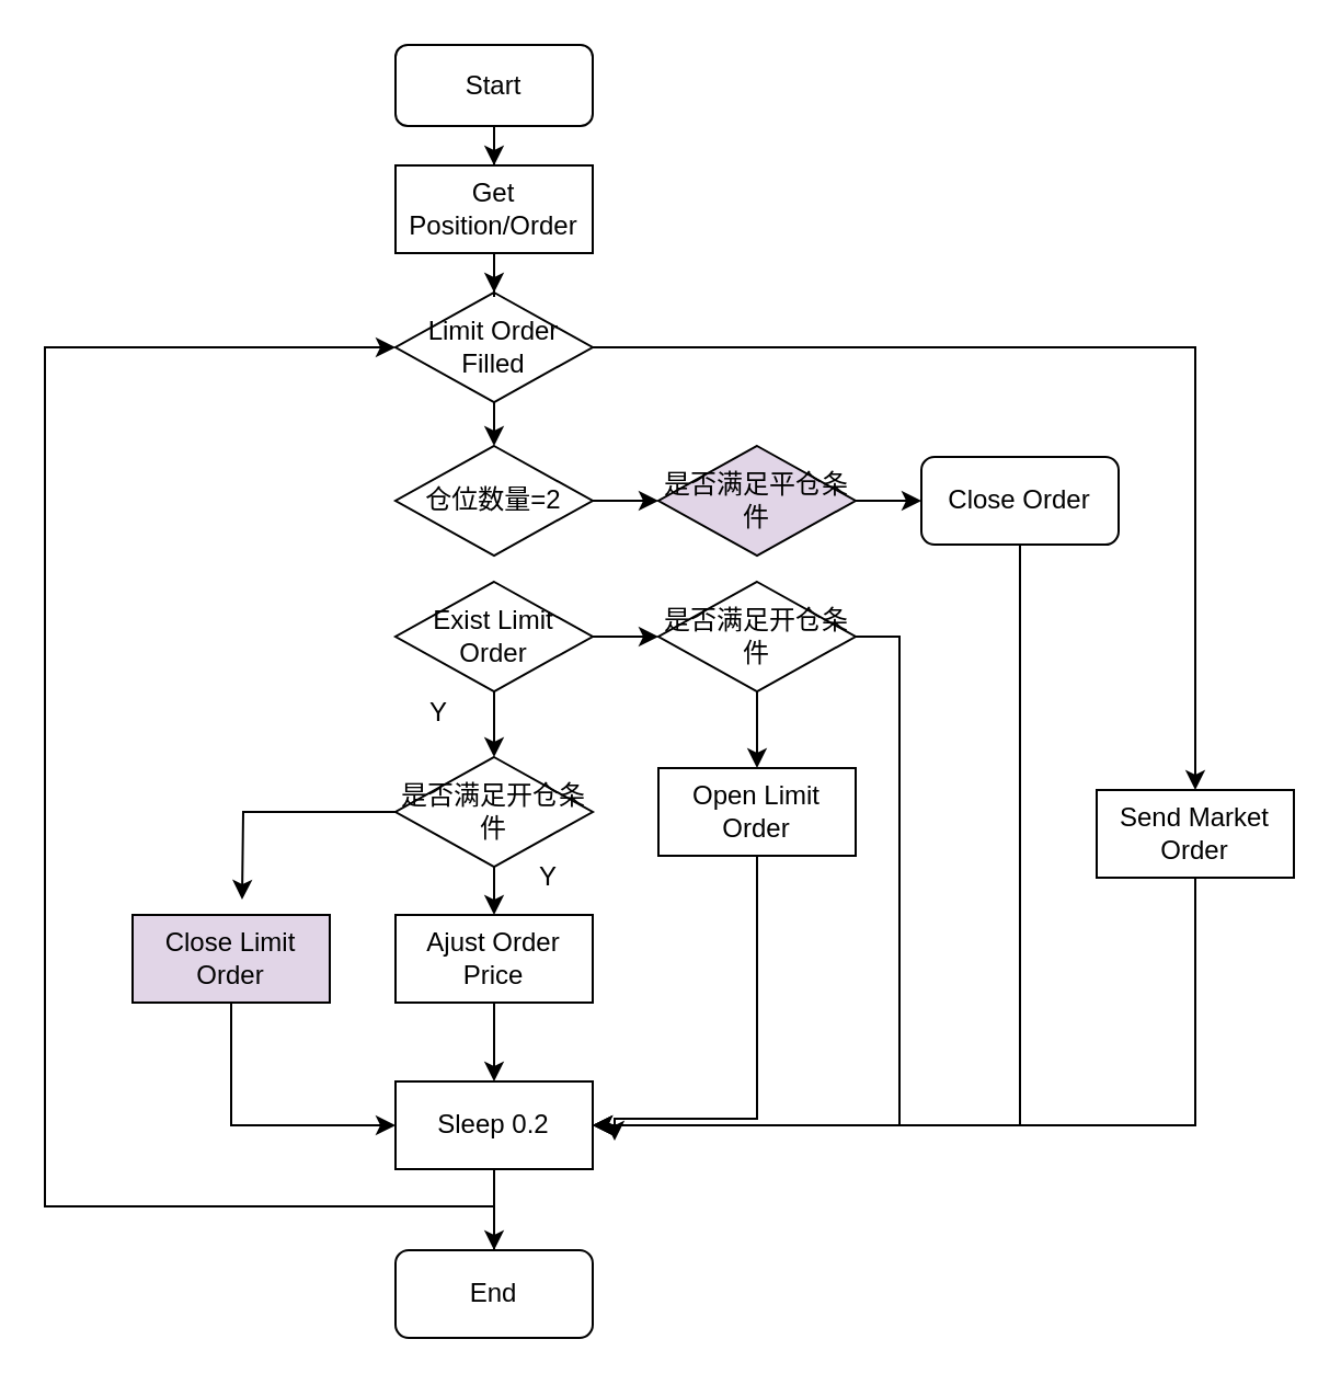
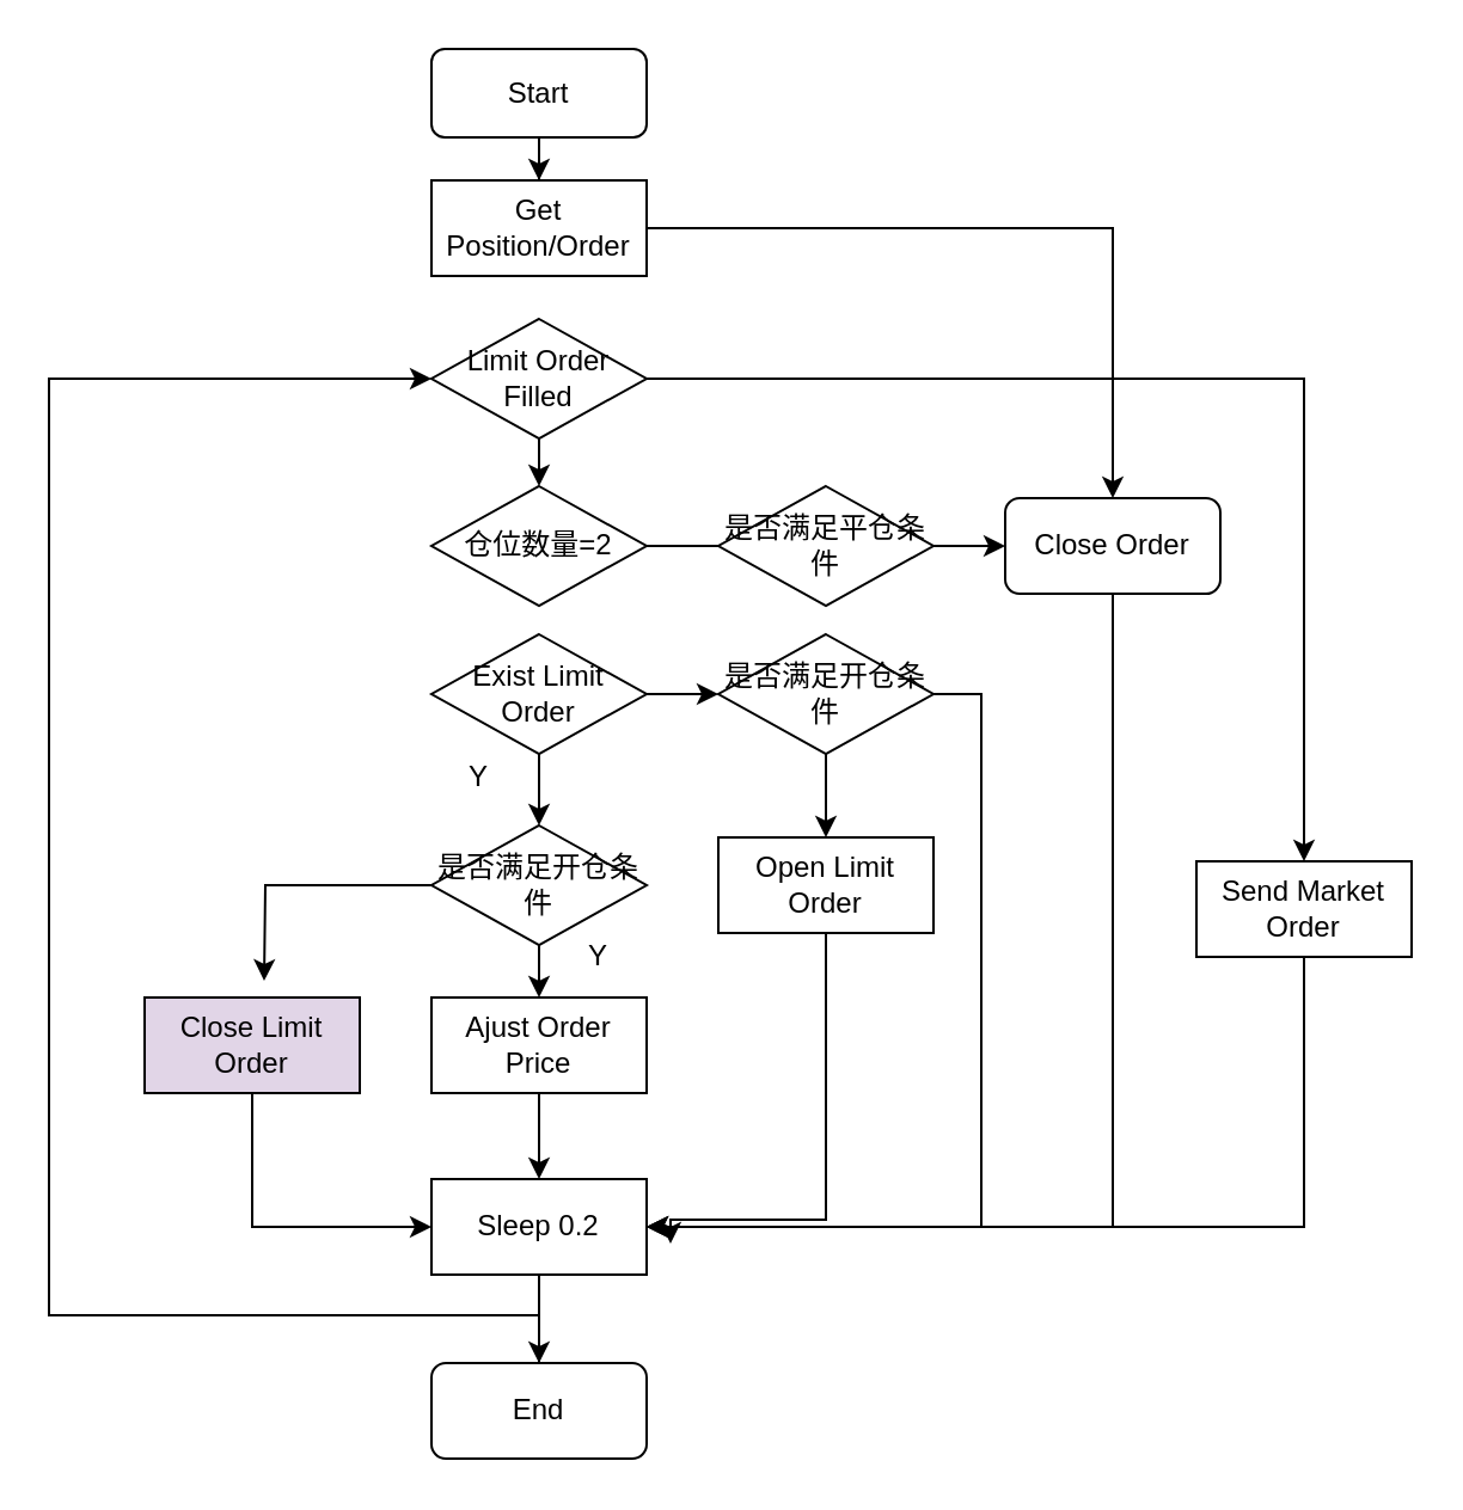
  <mxCell id="0" />
  <mxCell id="1" parent="0" />
  <mxCell id="2" style="edgeStyle=orthogonalEdgeStyle;rounded=0;orthogonalLoop=1;jettySize=auto;html=1;" edge="1" parent="1" source="4"><mxGeometry relative="1" as="geometry"><mxPoint x="225" y="203" as="targetPoint" /></mxGeometry></mxCell>
  <mxCell id="3" style="edgeStyle=orthogonalEdgeStyle;rounded=0;orthogonalLoop=1;jettySize=auto;html=1;" edge="1" parent="1" source="4" target="6"><mxGeometry relative="1" as="geometry" /></mxCell>
  <mxCell id="4" value="Limit Order Filled" style="rhombus;whiteSpace=wrap;html=1;" vertex="1" parent="1"><mxGeometry x="180" y="133" width="90" height="50" as="geometry" /></mxCell>
  <mxCell id="5" style="edgeStyle=orthogonalEdgeStyle;rounded=0;orthogonalLoop=1;jettySize=auto;html=1;entryX=1;entryY=0.5;entryDx=0;entryDy=0;exitX=0.5;exitY=1;exitDx=0;exitDy=0;" edge="1" parent="1" source="6" target="17"><mxGeometry relative="1" as="geometry" /></mxCell>
  <mxCell id="6" value="Send Market Order" style="rounded=0;whiteSpace=wrap;html=1;" vertex="1" parent="1"><mxGeometry x="500" y="360" width="90" height="40" as="geometry" /></mxCell>
  <mxCell id="7" value="" style="edgeStyle=orthogonalEdgeStyle;rounded=0;orthogonalLoop=1;jettySize=auto;html=1;" edge="1" parent="1" source="9" target="30"><mxGeometry relative="1" as="geometry" /></mxCell>
  <mxCell id="8" value="" style="edgeStyle=orthogonalEdgeStyle;rounded=0;orthogonalLoop=1;jettySize=auto;html=1;" edge="1" parent="1" source="9" target="33"><mxGeometry relative="1" as="geometry" /></mxCell>
  <mxCell id="9" value="Exist Limit Order" style="rhombus;whiteSpace=wrap;html=1;" vertex="1" parent="1"><mxGeometry x="180" y="265" width="90" height="50" as="geometry" /></mxCell>
  <mxCell id="10" value="" style="edgeStyle=orthogonalEdgeStyle;rounded=0;orthogonalLoop=1;jettySize=auto;html=1;" edge="1" parent="1" source="11" target="17"><mxGeometry relative="1" as="geometry" /></mxCell>
  <mxCell id="11" value="Ajust Order&lt;br&gt;Price" style="rounded=0;whiteSpace=wrap;html=1;" vertex="1" parent="1"><mxGeometry x="180" y="417" width="90" height="40" as="geometry" /></mxCell>
  <mxCell id="12" value="" style="edgeStyle=orthogonalEdgeStyle;rounded=0;orthogonalLoop=1;jettySize=auto;html=1;" edge="1" parent="1" source="13" target="25"><mxGeometry relative="1" as="geometry" /></mxCell>
  <mxCell id="13" value="Start" style="rounded=1;whiteSpace=wrap;html=1;" vertex="1" parent="1"><mxGeometry x="180" width="90" height="37" as="geometry" y="20" /></mxCell>
  <mxCell id="14" value="End" style="rounded=1;whiteSpace=wrap;html=1;" vertex="1" parent="1"><mxGeometry x="180" y="570" width="90" height="40" as="geometry" /></mxCell>
  <mxCell id="15" value="" style="edgeStyle=orthogonalEdgeStyle;rounded=0;orthogonalLoop=1;jettySize=auto;html=1;" edge="1" parent="1" source="17" target="14"><mxGeometry relative="1" as="geometry" /></mxCell>
  <mxCell id="16" style="edgeStyle=orthogonalEdgeStyle;rounded=0;orthogonalLoop=1;jettySize=auto;html=1;exitX=0.5;exitY=0;exitDx=0;exitDy=0;" edge="1" parent="1" source="14" target="4"><mxGeometry relative="1" as="geometry"><Array as="points"><mxPoint x="225" y="550" /><mxPoint x="20" y="550" /><mxPoint x="20" y="158" /></Array></mxGeometry></mxCell>
  <mxCell id="17" value="Sleep 0.2" style="rounded=0;whiteSpace=wrap;html=1;" vertex="1" parent="1"><mxGeometry x="180" y="493" width="90" height="40" as="geometry" /></mxCell>
- <mxCell id="18" value="" style="edgeStyle=orthogonalEdgeStyle;rounded=0;orthogonalLoop=1;jettySize=auto;html=1;" edge="1" parent="1" source="19" target="21"><mxGeometry relative="1" as="geometry" /></mxCell>
+ <mxCell id="18" value="" style="edgeStyle=orthogonalEdgeStyle;rounded=0;orthogonalLoop=1;jettySize=auto;html=1;endArrow=none;" edge="1" parent="1" source="19" target="21"><mxGeometry relative="1" as="geometry" /></mxCell>
  <mxCell id="19" value="仓位数量=2" style="rhombus;whiteSpace=wrap;html=1;" vertex="1" parent="1"><mxGeometry x="180" y="203" width="90" height="50" as="geometry" /></mxCell>
  <mxCell id="20" value="" style="edgeStyle=orthogonalEdgeStyle;rounded=0;orthogonalLoop=1;jettySize=auto;html=1;" edge="1" parent="1" source="21" target="23"><mxGeometry relative="1" as="geometry" /></mxCell>
- <mxCell id="21" value="是否满足平仓条件" style="rhombus;whiteSpace=wrap;html=1;fillColor=#e1d5e7;" vertex="1" parent="1"><mxGeometry x="300" y="203" width="90" height="50" as="geometry" /></mxCell>
+ <mxCell id="21" value="是否满足平仓条件" style="rhombus;whiteSpace=wrap;html=1;" vertex="1" parent="1"><mxGeometry x="300" y="203" width="90" height="50" as="geometry" /></mxCell>
  <mxCell id="22" style="edgeStyle=orthogonalEdgeStyle;rounded=0;orthogonalLoop=1;jettySize=auto;html=1;entryX=1;entryY=0.5;entryDx=0;entryDy=0;exitX=0.5;exitY=1;exitDx=0;exitDy=0;" edge="1" parent="1" source="23" target="17"><mxGeometry relative="1" as="geometry" /></mxCell>
  <mxCell id="23" value="Close Order" style="whiteSpace=wrap;html=1;rounded=1;" vertex="1" parent="1"><mxGeometry x="420" y="208" width="90" height="40" as="geometry" /></mxCell>
- <mxCell id="24" style="edgeStyle=orthogonalEdgeStyle;rounded=0;orthogonalLoop=1;jettySize=auto;html=1;" edge="1" parent="1" source="25" target="4"><mxGeometry relative="1" as="geometry" /></mxCell>
+ <mxCell id="24" style="edgeStyle=orthogonalEdgeStyle;rounded=0;orthogonalLoop=1;jettySize=auto;html=1;" edge="1" parent="1" source="25" target="23"><mxGeometry relative="1" as="geometry" /></mxCell>
  <mxCell id="25" value="Get Position/Order" style="rounded=0;whiteSpace=wrap;html=1;" vertex="1" parent="1"><mxGeometry x="180" y="75" width="90" height="40" as="geometry" /></mxCell>
  <mxCell id="26" style="edgeStyle=orthogonalEdgeStyle;rounded=0;orthogonalLoop=1;jettySize=auto;html=1;exitX=0.5;exitY=1;exitDx=0;exitDy=0;" edge="1" parent="1" source="27"><mxGeometry relative="1" as="geometry"><mxPoint x="280" y="520" as="targetPoint" /><Array as="points"><mxPoint x="345" y="510" /><mxPoint x="280" y="510" /></Array></mxGeometry></mxCell>
  <mxCell id="27" value="Open Limit Order" style="rounded=0;whiteSpace=wrap;html=1;" vertex="1" parent="1"><mxGeometry x="300" y="350" width="90" height="40" as="geometry" /></mxCell>
  <mxCell id="28" value="" style="edgeStyle=orthogonalEdgeStyle;rounded=0;orthogonalLoop=1;jettySize=auto;html=1;" edge="1" parent="1" source="30" target="27"><mxGeometry relative="1" as="geometry" /></mxCell>
  <mxCell id="29" style="edgeStyle=orthogonalEdgeStyle;rounded=0;orthogonalLoop=1;jettySize=auto;html=1;entryX=1;entryY=0.5;entryDx=0;entryDy=0;exitX=1;exitY=0.5;exitDx=0;exitDy=0;" edge="1" parent="1" source="30" target="17"><mxGeometry relative="1" as="geometry" /></mxCell>
  <mxCell id="30" value="是否满足开仓条件" style="rhombus;whiteSpace=wrap;html=1;" vertex="1" parent="1"><mxGeometry x="300" y="265" width="90" height="50" as="geometry" /></mxCell>
  <mxCell id="31" style="edgeStyle=orthogonalEdgeStyle;rounded=0;orthogonalLoop=1;jettySize=auto;html=1;entryX=0.5;entryY=0;entryDx=0;entryDy=0;" edge="1" parent="1" source="33" target="11"><mxGeometry relative="1" as="geometry" /></mxCell>
  <mxCell id="32" style="edgeStyle=orthogonalEdgeStyle;rounded=0;orthogonalLoop=1;jettySize=auto;html=1;" edge="1" parent="1" source="33"><mxGeometry relative="1" as="geometry"><mxPoint x="110" y="410" as="targetPoint" /></mxGeometry></mxCell>
  <mxCell id="33" value="是否满足开仓条件" style="rhombus;whiteSpace=wrap;html=1;" vertex="1" parent="1"><mxGeometry x="180" y="345" width="90" height="50" as="geometry" /></mxCell>
  <mxCell id="34" value="Y" style="text;html=1;strokeColor=none;fillColor=none;align=center;verticalAlign=middle;whiteSpace=wrap;rounded=0;" vertex="1" parent="1"><mxGeometry x="180" y="315" width="40" height="20" as="geometry" /></mxCell>
  <mxCell id="35" value="Y" style="text;html=1;strokeColor=none;fillColor=none;align=center;verticalAlign=middle;whiteSpace=wrap;rounded=0;" vertex="1" parent="1"><mxGeometry x="230" y="390" width="40" height="20" as="geometry" /></mxCell>
  <mxCell id="36" style="edgeStyle=orthogonalEdgeStyle;rounded=0;orthogonalLoop=1;jettySize=auto;html=1;entryX=0;entryY=0.5;entryDx=0;entryDy=0;exitX=0.5;exitY=1;exitDx=0;exitDy=0;" edge="1" parent="1" source="37" target="17"><mxGeometry relative="1" as="geometry" /></mxCell>
  <mxCell id="37" value="Close Limit Order" style="rounded=0;whiteSpace=wrap;html=1;fillColor=#e1d5e7;" vertex="1" parent="1"><mxGeometry x="60" y="417" width="90" height="40" as="geometry" /></mxCell>
